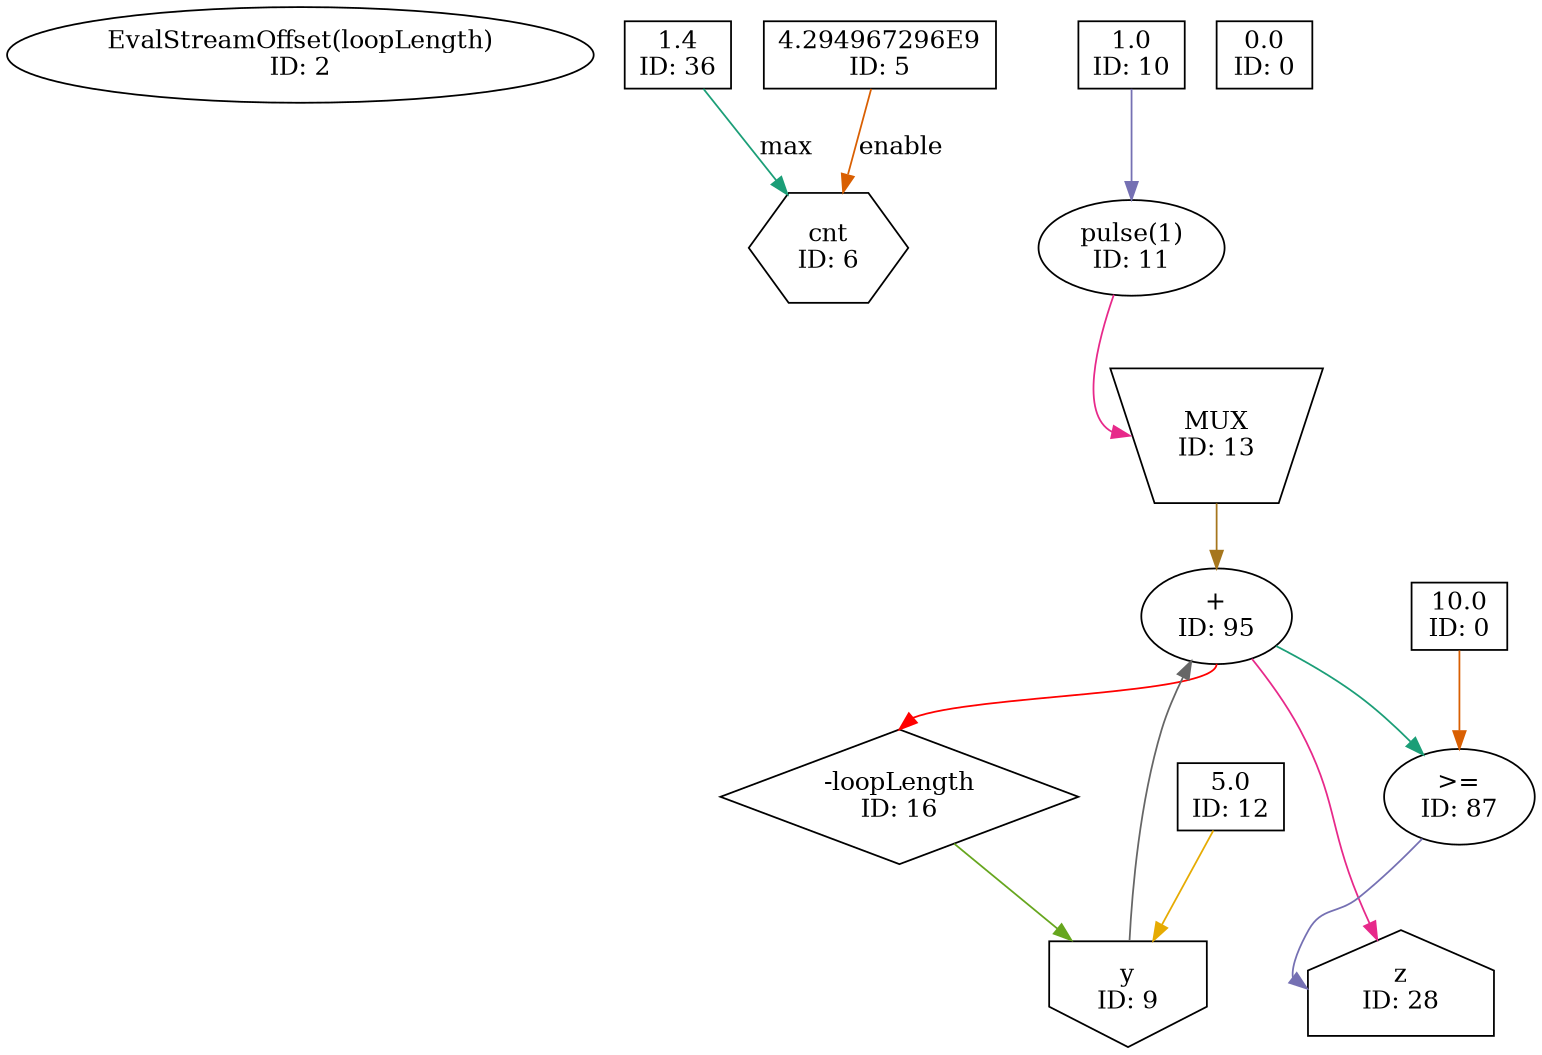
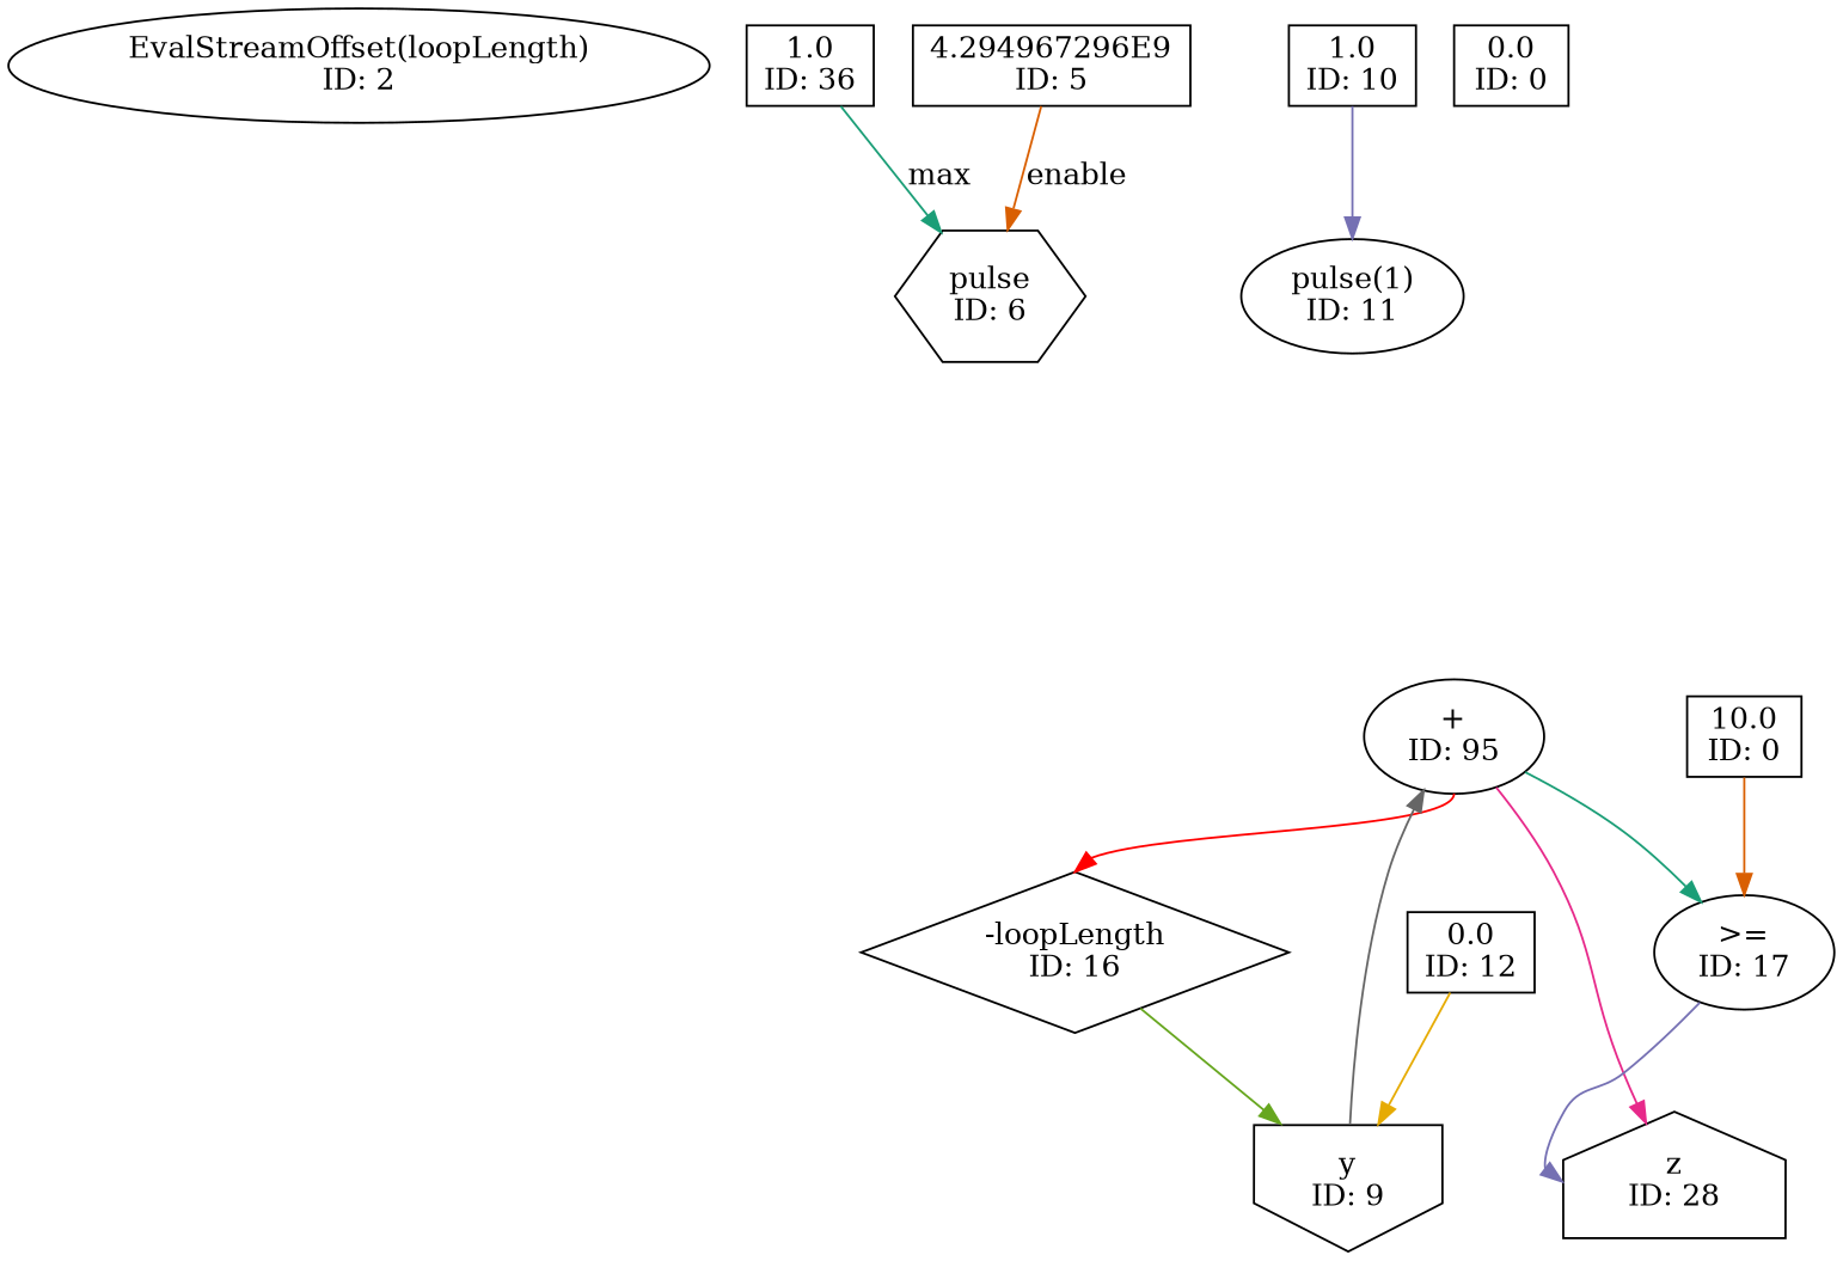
  digraph {
    node [shape=box]
    edge [color="/dark28/1" photon_data="EDGE,SrcNode:15,SrcNodePort:result"]
    n1 [label="EvalStreamOffset(loopLength)\nID: 2" shape=""]
-   n2 [label="1.4\nID: 36"]
-   n3 [label="cnt\nID: 6" shape=hexagon]
+   n2 [label="1.0\nID: 36"]
+   n3 [label="pulse\nID: 6" shape=hexagon]
    n4 [label="4.294967296E9\nID: 5"]
    n5 [label="1.0\nID: 10"]
    n6 [label="pulse(1)\nID: 11" shape=""]
-   n7 [height=0.5 label="MUX\nID: 13" shape=invtrapezium]
    n8 [label="+\nID: 95" shape=""]
    n9 [label="-loopLength\nID: 16" shape=diamond]
    n10 [label="y\nID: 9" shape=invhouse]
-   n11 [label="5.0\nID: 12"]
-   n12 [label=">=\nID: 87" shape=""]
+   n11 [label="0.0\nID: 12"]
+   n12 [label=">=\nID: 17" shape=""]
    n13 [label="z\nID: 28" shape=house]
    n14 [label="10.0\nID: 0"]
    n15 [label="0.0\nID: 0"]
    n2 -> n3 [label=max photon_data="EDGE,SrcNode:36,SrcNodePort:value"]
    n4 -> n3 [color="/dark28/2" label=enable photon_data="EDGE,SrcNode:5,SrcNodePort:value"]
    n5 -> n6 [color="/dark28/3" photon_data="EDGE,SrcNode:10,SrcNodePort:value"]
-   n6 -> n7 [color="/dark28/4" headport=w photon_data="EDGE,SrcNode:11,SrcNodePort:output"]
-   n7 -> n8 [color="/dark28/7" photon_data="EDGE,SrcNode:13,SrcNodePort:result"]
    n8 -> n9 [color=red headport=n tailport=s]
    n8 -> n12
    n8 -> n13 [color="/dark28/4"]
    n9 -> n10 [color="/dark28/5" photon_data="EDGE,SrcNode:16,SrcNodePort:output"]
    n10 -> n8 [color="/dark28/8" photon_data="EDGE,SrcNode:9,SrcNodePort:data"]
    n11 -> n10 [color="/dark28/6" photon_data="EDGE,SrcNode:12,SrcNodePort:value"]
    n12 -> n13 [color="/dark28/3" headport=w photon_data=""]
    n14 -> n12 [color="/dark28/2" photon_data="EDGE,SrcNode:1,SrcNodePort:value"]
  }
